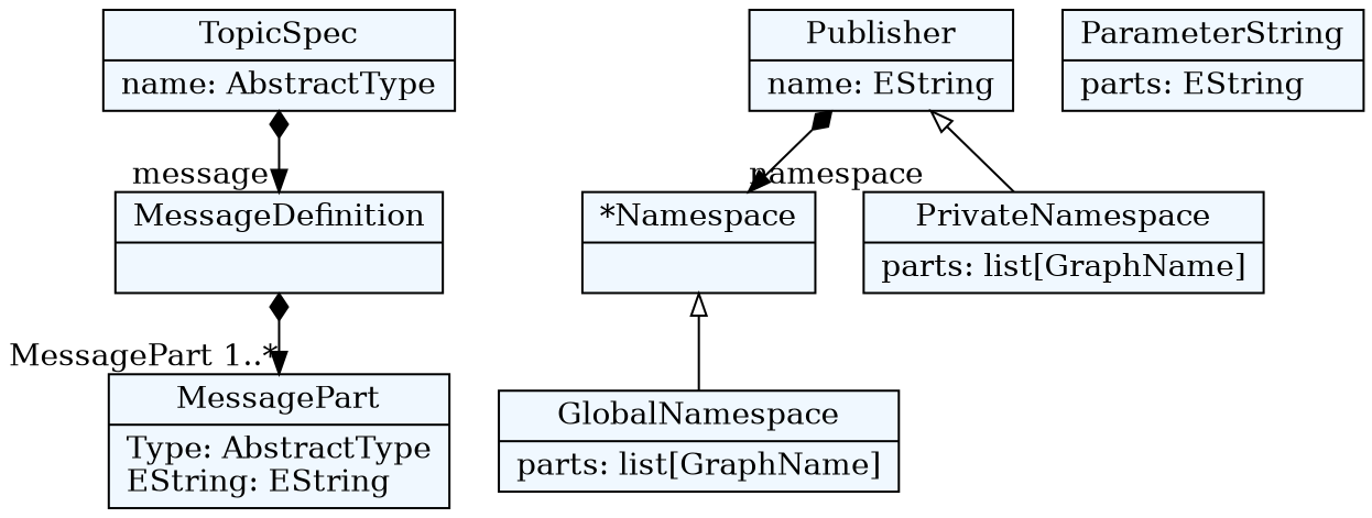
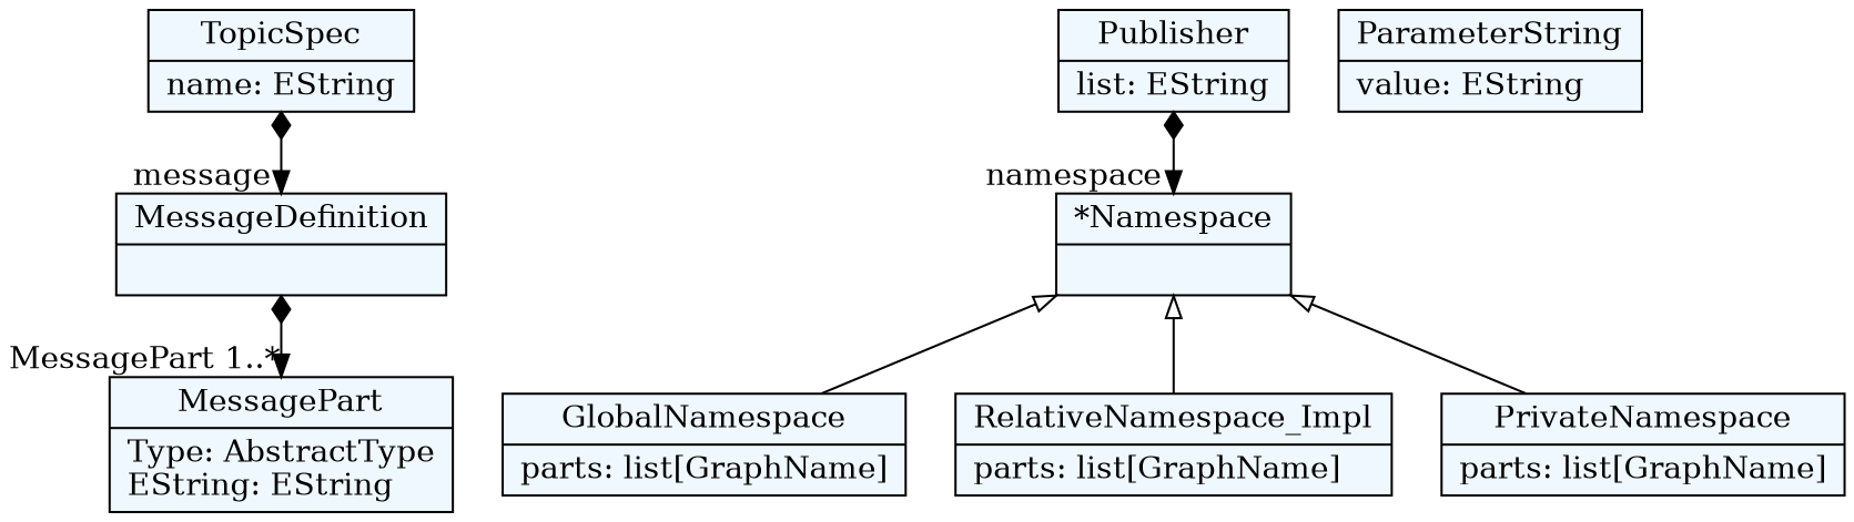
  digraph {
    fontname="Bitstream Vera Sans"
    fontsize=8
    nodesep=0.3
    node [fillcolor=aliceblue shape=record style=filled]
    edge [arrowtail=diamond dir=both]
    n1 [label="{MessageDefinition|}"]
    n2 [label="{MessagePart|Type: AbstractType\lEString: EString\l}"]
-   n3 [label="{TopicSpec|name: AbstractType\l}"]
-   n4 [label="{Publisher|name: EString\l}"]
+   n3 [label="{TopicSpec|name: EString\l}"]
+   n4 [label="{Publisher|list: EString\l}"]
    n5 [label="{*Namespace|}"]
    n6 [label="{GlobalNamespace|parts: list[GraphName]\l}"]
+   n7 [label="{RelativeNamespace_Impl|parts: list[GraphName]\l}"]
    n8 [label="{PrivateNamespace|parts: list[GraphName]\l}"]
-   n9 [label="{ParameterString|parts: EString\l}"]
+   n9 [label="{ParameterString|value: EString\l}"]
    n1 -> n2 [headlabel="MessagePart 1..*"]
    n3 -> n1 [headlabel="message "]
    n4 -> n5 [headlabel="namespace "]
    n5 -> n6 [arrowtail=empty dir=back]
-   n4 -> n8 [arrowtail=empty dir=back]
+   n5 -> n7 [arrowtail=empty dir=back]
+   n5 -> n8 [arrowtail=empty dir=back]
  }
